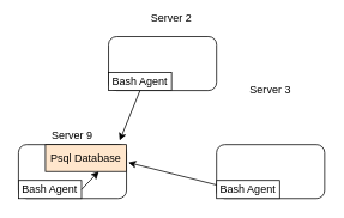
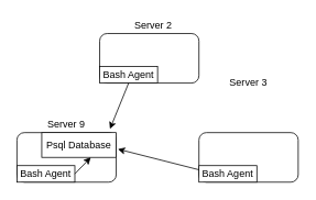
  <mxCell id="0" />
  <mxCell id="1" parent="0" />
  <mxCell id="2" value="" style="rounded=1;whiteSpace=wrap;html=1;" vertex="1" parent="1"><mxGeometry x="120" y="40" width="120" height="60" as="geometry" /></mxCell>
  <mxCell id="3" value="" style="rounded=1;whiteSpace=wrap;html=1;" vertex="1" parent="1"><mxGeometry x="20" y="160" width="120" height="60" as="geometry" /></mxCell>
  <mxCell id="4" value="" style="rounded=1;whiteSpace=wrap;html=1;" vertex="1" parent="1"><mxGeometry x="240" y="160" width="120" height="60" as="geometry" /></mxCell>
- <mxCell id="5" value="Psql Database" style="rounded=0;whiteSpace=wrap;html=1;fillColor=#ffe6cc;" vertex="1" parent="1"><mxGeometry x="50" y="160" width="90" height="30" as="geometry" /></mxCell>
+ <mxCell id="5" value="Psql Database" style="rounded=0;whiteSpace=wrap;html=1;" vertex="1" parent="1"><mxGeometry x="50" y="160" width="90" height="30" as="geometry" /></mxCell>
  <mxCell id="6" value="Bash Agent" style="rounded=0;whiteSpace=wrap;html=1;" vertex="1" parent="1"><mxGeometry x="20" y="200" width="70" height="20" as="geometry" /></mxCell>
  <mxCell id="7" value="Bash Agent" style="rounded=0;whiteSpace=wrap;html=1;" vertex="1" parent="1"><mxGeometry x="240" y="200" width="70" height="20" as="geometry" /></mxCell>
  <mxCell id="8" value="Bash Agent" style="rounded=0;whiteSpace=wrap;html=1;" vertex="1" parent="1"><mxGeometry x="120" y="80" width="70" height="20" as="geometry" /></mxCell>
  <mxCell id="9" value="Server 9" style="text;html=1;strokeColor=none;fillColor=none;align=center;verticalAlign=middle;whiteSpace=wrap;rounded=0;" vertex="1" parent="1"><mxGeometry x="55" y="140" width="50" height="20" as="geometry" /></mxCell>
  <mxCell id="10" value="Server 3" style="text;html=1;strokeColor=none;fillColor=none;align=center;verticalAlign=middle;whiteSpace=wrap;rounded=0;" vertex="1" parent="1"><mxGeometry x="275" y="90" width="50" height="20" as="geometry" /></mxCell>
- <mxCell id="11" value="Server 2" style="text;html=1;strokeColor=none;fillColor=none;align=center;verticalAlign=middle;whiteSpace=wrap;rounded=0;" vertex="1" parent="1"><mxGeometry x="165" y="10" width="50" height="20" as="geometry" /></mxCell>
+ <mxCell id="11" value="Server 2" style="text;html=1;strokeColor=none;fillColor=none;align=center;verticalAlign=middle;whiteSpace=wrap;rounded=0;" vertex="1" parent="1"><mxGeometry x="160" y="20" width="50" height="20" as="geometry" /></mxCell>
  <mxCell id="12" value="" style="endArrow=classic;html=1;entryX=0.916;entryY=-0.147;entryDx=0;entryDy=0;entryPerimeter=0;exitX=0.5;exitY=1;exitDx=0;exitDy=0;" edge="1" parent="1" source="8" target="5"><mxGeometry width="50" height="50" relative="1" as="geometry"><mxPoint x="200" y="120" as="sourcePoint" /><mxPoint x="155" y="100" as="targetPoint" /></mxGeometry></mxCell>
  <mxCell id="13" value="" style="endArrow=classic;html=1;exitX=0;exitY=0.25;exitDx=0;exitDy=0;" edge="1" parent="1" source="7"><mxGeometry width="50" height="50" relative="1" as="geometry"><mxPoint x="165" y="110" as="sourcePoint" /><mxPoint x="142" y="180" as="targetPoint" /></mxGeometry></mxCell>
  <mxCell id="14" value="" style="endArrow=classic;html=1;entryX=0.658;entryY=1;entryDx=0;entryDy=0;entryPerimeter=0;exitX=1;exitY=0.5;exitDx=0;exitDy=0;" edge="1" parent="1" source="6" target="5"><mxGeometry width="50" height="50" relative="1" as="geometry"><mxPoint x="140" y="280" as="sourcePoint" /><mxPoint x="83.5" y="296" as="targetPoint" /></mxGeometry></mxCell>
